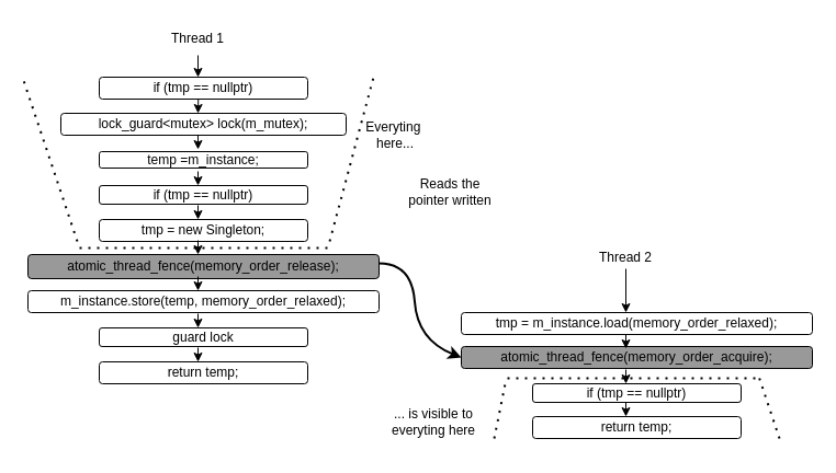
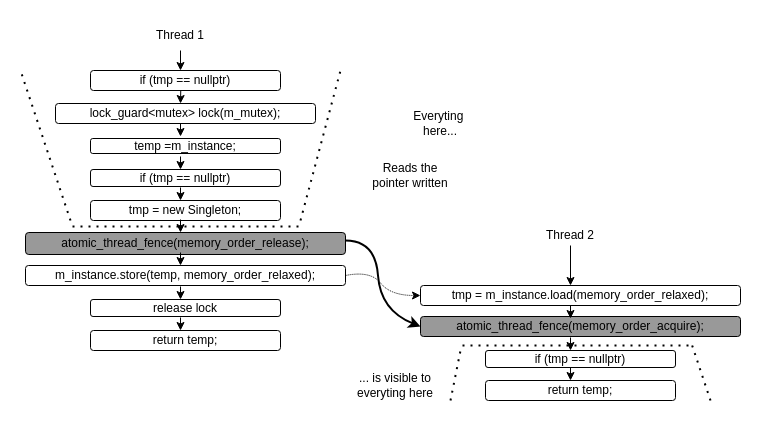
  <mxCell id="0" />
  <mxCell id="1" parent="0" />
  <mxCell id="2" value="" style="endArrow=classic;html=1;rounded=0;" edge="1" parent="1"><mxGeometry width="50" height="50" relative="1" as="geometry"><mxPoint x="180" y="50" as="sourcePoint" /><mxPoint x="180" y="70" as="targetPoint" /></mxGeometry></mxCell>
  <mxCell id="3" value="if (tmp == nullptr)" style="rounded=1;whiteSpace=wrap;html=1;" vertex="1" parent="1"><mxGeometry x="90" y="70" width="190" height="20" as="geometry" /></mxCell>
  <mxCell id="4" value="lock_guard&amp;lt;mutex&amp;gt; lock(m_mutex);" style="rounded=1;whiteSpace=wrap;html=1;" vertex="1" parent="1"><mxGeometry x="55" y="103" width="260" height="20" as="geometry" /></mxCell>
  <mxCell id="5" value="temp =m_instance;" style="rounded=1;whiteSpace=wrap;html=1;" vertex="1" parent="1"><mxGeometry x="90" y="138" width="190" height="15" as="geometry" /></mxCell>
  <mxCell id="6" value="if (tmp == nullptr)" style="rounded=1;whiteSpace=wrap;html=1;" vertex="1" parent="1"><mxGeometry x="90" y="169" width="190" height="17" as="geometry" /></mxCell>
  <mxCell id="7" value="tmp = new Singleton;" style="rounded=1;whiteSpace=wrap;html=1;" vertex="1" parent="1"><mxGeometry x="90" y="200" width="190" height="20" as="geometry" /></mxCell>
  <mxCell id="8" value="atomic_thread_fence(memory_order_release);" style="rounded=1;whiteSpace=wrap;html=1;fillColor=#999999;" vertex="1" parent="1"><mxGeometry x="25" y="232" width="320" height="22" as="geometry" /></mxCell>
  <mxCell id="9" value="m_instance.store(temp, memory_order_relaxed);" style="rounded=1;whiteSpace=wrap;html=1;" vertex="1" parent="1"><mxGeometry x="25" y="265" width="320" height="20" as="geometry" /></mxCell>
- <mxCell id="10" value="guard lock" style="rounded=1;whiteSpace=wrap;html=1;" vertex="1" parent="1"><mxGeometry x="90" y="299" width="190" height="17" as="geometry" /></mxCell>
+ <mxCell id="10" value="release lock" style="rounded=1;whiteSpace=wrap;html=1;" vertex="1" parent="1"><mxGeometry x="90" y="299" width="190" height="17" as="geometry" /></mxCell>
  <mxCell id="11" value="return temp;" style="rounded=1;whiteSpace=wrap;html=1;" vertex="1" parent="1"><mxGeometry x="90" y="330" width="190" height="20" as="geometry" /></mxCell>
  <mxCell id="12" value="tmp = m_instance.load(memory_order_relaxed);" style="rounded=1;whiteSpace=wrap;html=1;" vertex="1" parent="1"><mxGeometry x="420" y="285" width="320" height="20" as="geometry" /></mxCell>
  <mxCell id="13" value="atomic_thread_fence(memory_order_acquire);" style="rounded=1;whiteSpace=wrap;html=1;fillColor=#999999;" vertex="1" parent="1"><mxGeometry x="420" y="316" width="320" height="20" as="geometry" /></mxCell>
  <mxCell id="14" value="if (tmp == nullptr)" style="rounded=1;whiteSpace=wrap;html=1;" vertex="1" parent="1"><mxGeometry x="485" y="350" width="190" height="17" as="geometry" /></mxCell>
  <mxCell id="15" value="return temp;" style="rounded=1;whiteSpace=wrap;html=1;" vertex="1" parent="1"><mxGeometry x="485" y="380" width="190" height="20" as="geometry" /></mxCell>
  <mxCell id="16" value="" style="endArrow=none;dashed=1;html=1;dashPattern=1 3;strokeWidth=2;rounded=0;" edge="1" parent="1"><mxGeometry width="50" height="50" relative="1" as="geometry"><mxPoint x="70" y="220" as="sourcePoint" /><mxPoint x="20" y="70" as="targetPoint" /></mxGeometry></mxCell>
  <mxCell id="17" value="" style="endArrow=classic;html=1;rounded=0;exitX=0.475;exitY=1.008;exitDx=0;exitDy=0;exitPerimeter=0;" edge="1" parent="1" source="3"><mxGeometry width="50" height="50" relative="1" as="geometry"><mxPoint x="180" y="93" as="sourcePoint" /><mxPoint x="180" y="103" as="targetPoint" /></mxGeometry></mxCell>
  <mxCell id="18" value="" style="endArrow=classic;html=1;rounded=0;exitX=0.475;exitY=1.008;exitDx=0;exitDy=0;exitPerimeter=0;" edge="1" parent="1"><mxGeometry width="50" height="50" relative="1" as="geometry"><mxPoint x="180" y="123" as="sourcePoint" /><mxPoint x="180" y="136" as="targetPoint" /></mxGeometry></mxCell>
  <mxCell id="19" value="" style="endArrow=classic;html=1;rounded=0;exitX=0.475;exitY=1.008;exitDx=0;exitDy=0;exitPerimeter=0;" edge="1" parent="1"><mxGeometry width="50" height="50" relative="1" as="geometry"><mxPoint x="180" y="156" as="sourcePoint" /><mxPoint x="180" y="169" as="targetPoint" /></mxGeometry></mxCell>
  <mxCell id="20" value="" style="endArrow=classic;html=1;rounded=0;exitX=0.475;exitY=1.008;exitDx=0;exitDy=0;exitPerimeter=0;" edge="1" parent="1"><mxGeometry width="50" height="50" relative="1" as="geometry"><mxPoint x="180" y="187" as="sourcePoint" /><mxPoint x="180" y="200" as="targetPoint" /></mxGeometry></mxCell>
  <mxCell id="21" value="" style="endArrow=classic;html=1;rounded=0;exitX=0.475;exitY=1.008;exitDx=0;exitDy=0;exitPerimeter=0;" edge="1" parent="1"><mxGeometry width="50" height="50" relative="1" as="geometry"><mxPoint x="180" y="219" as="sourcePoint" /><mxPoint x="180" y="232" as="targetPoint" /></mxGeometry></mxCell>
  <mxCell id="22" value="" style="endArrow=classic;html=1;rounded=0;exitX=0.475;exitY=1.008;exitDx=0;exitDy=0;exitPerimeter=0;" edge="1" parent="1"><mxGeometry width="50" height="50" relative="1" as="geometry"><mxPoint x="180" y="252" as="sourcePoint" /><mxPoint x="180" y="265" as="targetPoint" /></mxGeometry></mxCell>
  <mxCell id="23" value="" style="endArrow=classic;html=1;rounded=0;exitX=0.475;exitY=1.008;exitDx=0;exitDy=0;exitPerimeter=0;" edge="1" parent="1"><mxGeometry width="50" height="50" relative="1" as="geometry"><mxPoint x="180" y="286" as="sourcePoint" /><mxPoint x="180" y="299" as="targetPoint" /></mxGeometry></mxCell>
  <mxCell id="24" value="" style="endArrow=classic;html=1;rounded=0;exitX=0.475;exitY=1.008;exitDx=0;exitDy=0;exitPerimeter=0;" edge="1" parent="1"><mxGeometry width="50" height="50" relative="1" as="geometry"><mxPoint x="180" y="317" as="sourcePoint" /><mxPoint x="180" y="330" as="targetPoint" /></mxGeometry></mxCell>
  <mxCell id="25" value="" style="endArrow=classic;html=1;rounded=0;" edge="1" parent="1"><mxGeometry width="50" height="50" relative="1" as="geometry"><mxPoint x="570" y="245" as="sourcePoint" /><mxPoint x="570" y="285" as="targetPoint" /></mxGeometry></mxCell>
  <mxCell id="26" value="" style="endArrow=classic;html=1;rounded=0;exitX=0.475;exitY=1.008;exitDx=0;exitDy=0;exitPerimeter=0;" edge="1" parent="1"><mxGeometry width="50" height="50" relative="1" as="geometry"><mxPoint x="570" y="305" as="sourcePoint" /><mxPoint x="570" y="318" as="targetPoint" /></mxGeometry></mxCell>
  <mxCell id="27" value="" style="endArrow=classic;html=1;rounded=0;exitX=0.475;exitY=1.008;exitDx=0;exitDy=0;exitPerimeter=0;" edge="1" parent="1"><mxGeometry width="50" height="50" relative="1" as="geometry"><mxPoint x="570" y="337" as="sourcePoint" /><mxPoint x="570" y="350" as="targetPoint" /></mxGeometry></mxCell>
  <mxCell id="28" value="" style="endArrow=classic;html=1;rounded=0;exitX=0.475;exitY=1.008;exitDx=0;exitDy=0;exitPerimeter=0;" edge="1" parent="1"><mxGeometry width="50" height="50" relative="1" as="geometry"><mxPoint x="570" y="367" as="sourcePoint" /><mxPoint x="570" y="380" as="targetPoint" /></mxGeometry></mxCell>
  <mxCell id="29" value="Thread 2" style="text;html=1;align=center;verticalAlign=middle;whiteSpace=wrap;rounded=0;" vertex="1" parent="1"><mxGeometry x="540" y="220" width="60" height="30" as="geometry" /></mxCell>
  <mxCell id="30" value="Thread 1" style="text;html=1;align=center;verticalAlign=middle;whiteSpace=wrap;rounded=0;" vertex="1" parent="1"><mxGeometry x="150" y="20" width="60" height="30" as="geometry" /></mxCell>
  <mxCell id="31" value="" style="endArrow=none;dashed=1;html=1;dashPattern=1 3;strokeWidth=2;rounded=0;" edge="1" parent="1"><mxGeometry width="50" height="50" relative="1" as="geometry"><mxPoint x="300" y="220" as="sourcePoint" /><mxPoint x="340" y="70" as="targetPoint" /></mxGeometry></mxCell>
  <mxCell id="32" value="" style="endArrow=none;dashed=1;html=1;dashPattern=1 3;strokeWidth=2;rounded=0;" edge="1" parent="1"><mxGeometry width="50" height="50" relative="1" as="geometry"><mxPoint x="72" y="226" as="sourcePoint" /><mxPoint x="302" y="226" as="targetPoint" /></mxGeometry></mxCell>
  <mxCell id="33" value="" style="endArrow=none;dashed=1;html=1;dashPattern=1 3;strokeWidth=2;rounded=0;" edge="1" parent="1"><mxGeometry width="50" height="50" relative="1" as="geometry"><mxPoint x="450" y="400" as="sourcePoint" /><mxPoint x="460" y="350" as="targetPoint" /></mxGeometry></mxCell>
  <mxCell id="34" value="" style="endArrow=none;dashed=1;html=1;dashPattern=1 3;strokeWidth=2;rounded=0;" edge="1" parent="1"><mxGeometry width="50" height="50" relative="1" as="geometry"><mxPoint x="710" y="400" as="sourcePoint" /><mxPoint x="690" y="340" as="targetPoint" /></mxGeometry></mxCell>
  <mxCell id="35" value="" style="endArrow=none;dashed=1;html=1;dashPattern=1 3;strokeWidth=2;rounded=0;" edge="1" parent="1"><mxGeometry width="50" height="50" relative="1" as="geometry"><mxPoint x="462" y="345" as="sourcePoint" /><mxPoint x="692" y="345" as="targetPoint" /></mxGeometry></mxCell>
- <mxCell id="36" value="Everyting&amp;nbsp;&lt;div&gt;here...&lt;/div&gt;" style="text;html=1;align=center;verticalAlign=middle;whiteSpace=wrap;rounded=0;" vertex="1" parent="1"><mxGeometry x="330" y="108" width="60" height="30" as="geometry" /></mxCell>
+ <mxCell id="36" value="Everyting&amp;nbsp;&lt;div&gt;here...&lt;/div&gt;" style="text;html=1;align=center;verticalAlign=middle;whiteSpace=wrap;rounded=0;" vertex="1" parent="1"><mxGeometry x="410" y="108" width="60" height="30" as="geometry" /></mxCell>
  <mxCell id="37" value="... is visible to everyting here" style="text;html=1;align=center;verticalAlign=middle;whiteSpace=wrap;rounded=0;" vertex="1" parent="1"><mxGeometry x="350" y="360" width="90" height="50" as="geometry" /></mxCell>
  <mxCell id="38" value="" style="curved=1;endArrow=classic;html=1;rounded=0;entryX=0;entryY=0.5;entryDx=0;entryDy=0;strokeWidth=2;" edge="1" parent="1" target="13"><mxGeometry width="50" height="50" relative="1" as="geometry"><mxPoint x="345" y="240" as="sourcePoint" /><mxPoint x="395" y="190" as="targetPoint" /><Array as="points"><mxPoint x="375" y="240" /><mxPoint x="380" y="310" /></Array></mxGeometry></mxCell>
+ <mxCell id="39" value="" style="curved=1;endArrow=classic;html=1;rounded=0;entryX=0;entryY=0.5;entryDx=0;entryDy=0;exitX=1;exitY=0.5;exitDx=0;exitDy=0;dashed=1;dashPattern=1 1;" edge="1" parent="1" source="9" target="12"><mxGeometry width="50" height="50" relative="1" as="geometry"><mxPoint x="355" y="250" as="sourcePoint" /><mxPoint x="430" y="336" as="targetPoint" /><Array as="points"><mxPoint x="370" y="270" /><mxPoint x="390" y="295" /></Array></mxGeometry></mxCell>
  <mxCell id="40" value="Reads the pointer written" style="text;html=1;align=center;verticalAlign=middle;whiteSpace=wrap;rounded=0;" vertex="1" parent="1"><mxGeometry x="365" y="160" width="90" height="30" as="geometry" /></mxCell>
